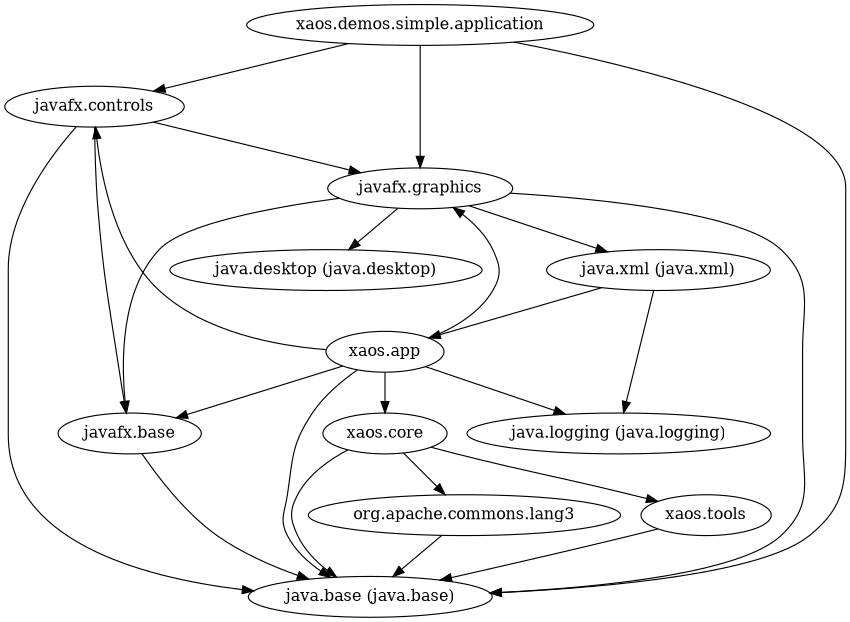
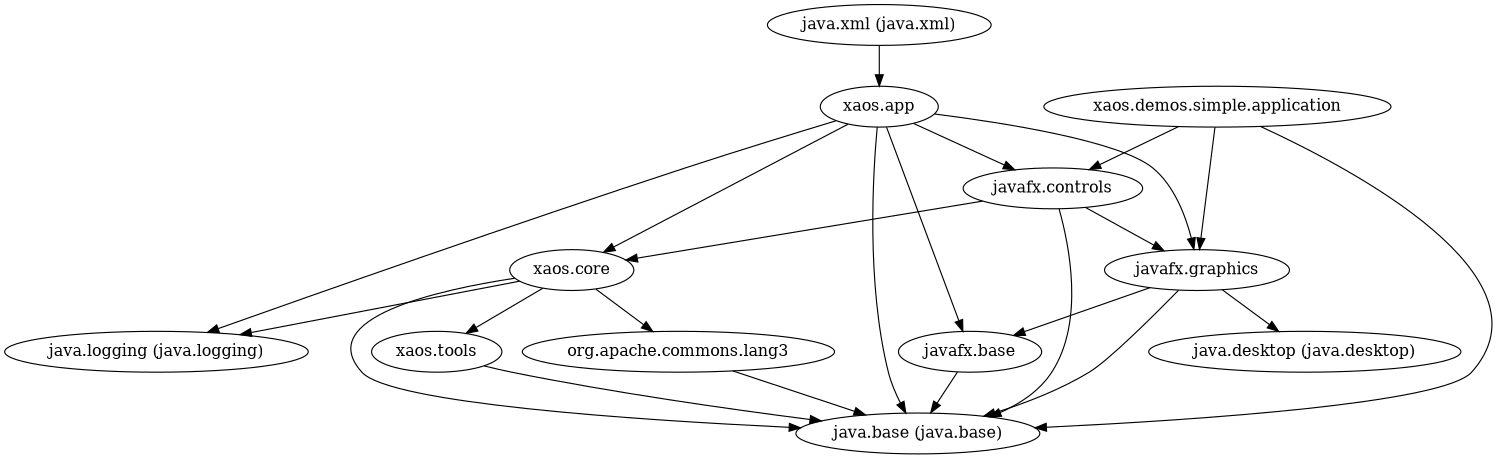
  digraph {
    "javafx.controls"
    "java.base (java.base)"
    "javafx.base"
    "javafx.graphics"
    "java.desktop (java.desktop)"
    "java.xml (java.xml)"
    "xaos.app"
    "xaos.tools"
    "xaos.demos.simple.application"
    "xaos.core"
    "java.logging (java.logging)"
    "org.apache.commons.lang3"
    "javafx.controls" -> "java.base (java.base)"
-   "javafx.controls" -> "javafx.base"
+   "javafx.controls" -> "xaos.core"
    "javafx.controls" -> "javafx.graphics"
    "javafx.base" -> "java.base (java.base)"
    "javafx.graphics" -> "java.base (java.base)"
    "javafx.graphics" -> "javafx.base"
    "javafx.graphics" -> "java.desktop (java.desktop)"
-   "javafx.graphics" -> "java.xml (java.xml)"
    "java.xml (java.xml)" -> "xaos.app"
    "xaos.app" -> "javafx.controls"
    "xaos.app" -> "java.base (java.base)"
    "xaos.app" -> "javafx.base"
    "xaos.app" -> "javafx.graphics"
    "xaos.app" -> "xaos.core"
    "xaos.app" -> "java.logging (java.logging)"
    "xaos.tools" -> "java.base (java.base)"
    "xaos.demos.simple.application" -> "javafx.controls"
    "xaos.demos.simple.application" -> "java.base (java.base)"
    "xaos.demos.simple.application" -> "javafx.graphics"
    "xaos.core" -> "java.base (java.base)"
    "xaos.core" -> "xaos.tools"
-   "java.xml (java.xml)" -> "java.logging (java.logging)"
+   "xaos.core" -> "java.logging (java.logging)"
    "xaos.core" -> "org.apache.commons.lang3"
    "org.apache.commons.lang3" -> "java.base (java.base)"
  }
